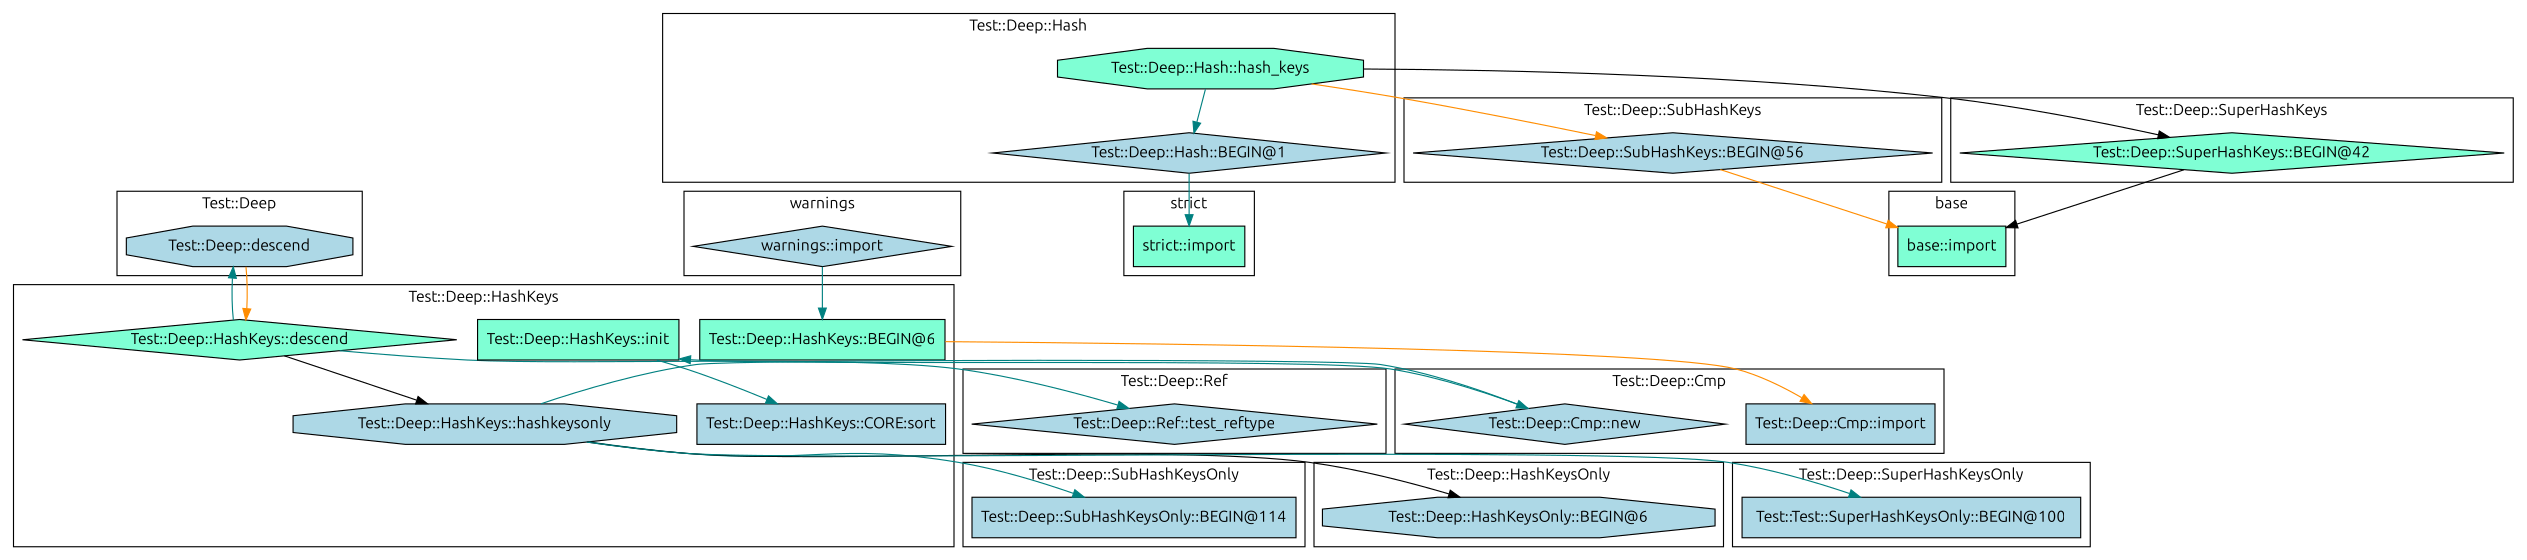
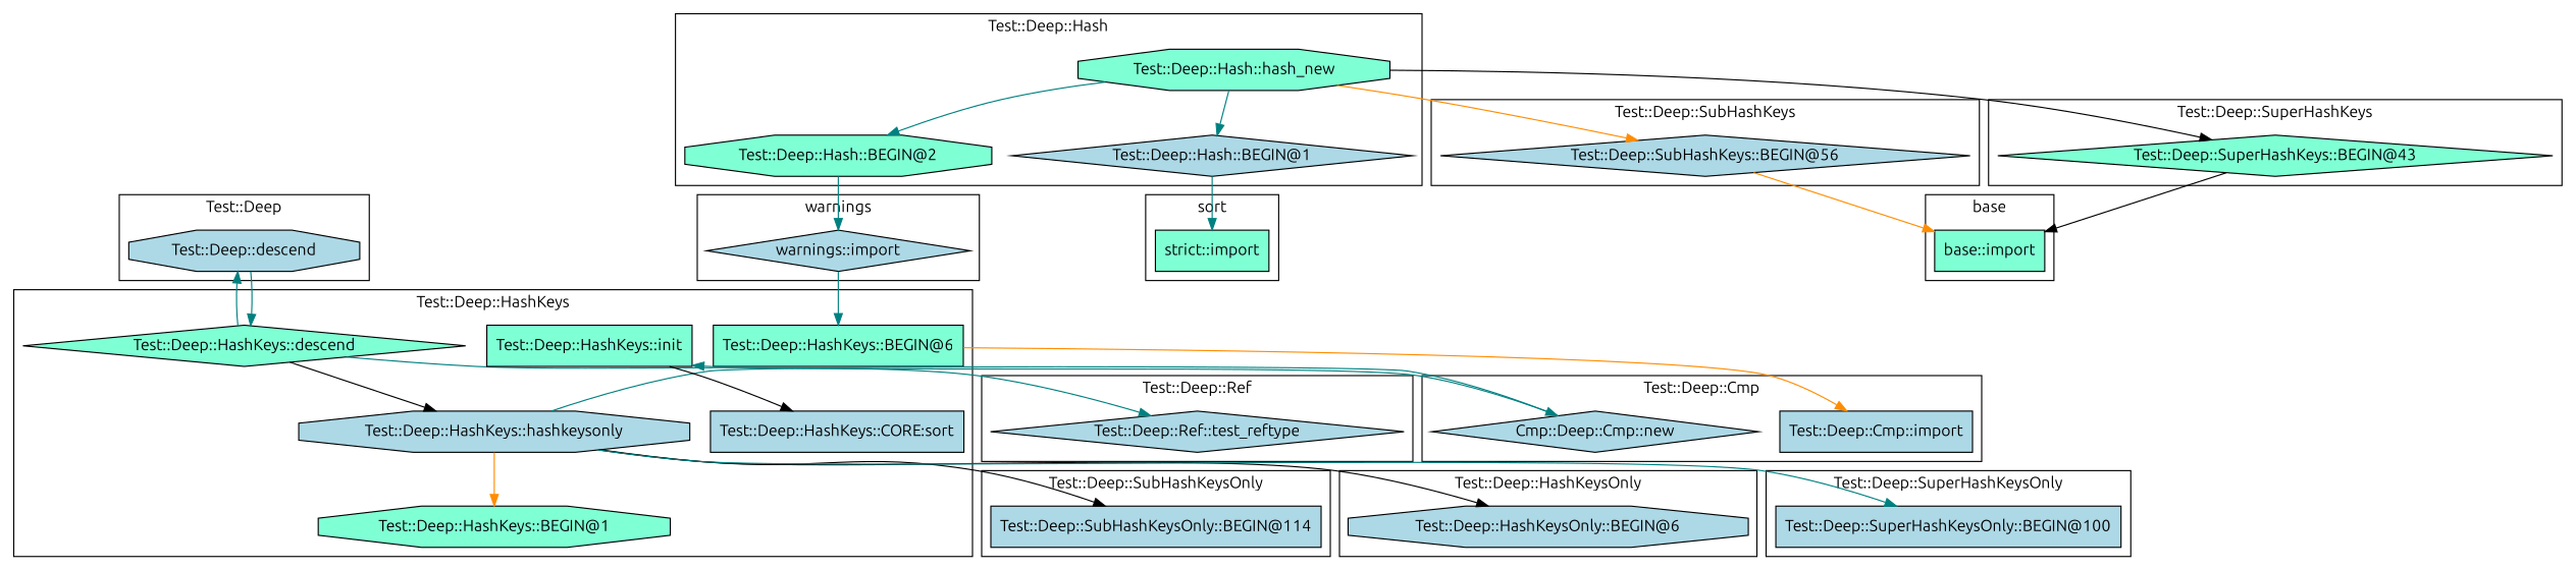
  digraph {
    fontname=Ubuntu
    node [fillcolor=lightblue fontname=Ubuntu shape=box style=filled]
    edge [color=teal fontname=Ubuntu]
    "Test::Deep::SubHashKeysOnly::BEGIN@114"
    "Test::Deep::SubHashKeys::BEGIN@56" [shape=diamond]
    "Test::Deep::descend" [shape=octagon]
    "Test::Deep::HashKeysOnly::BEGIN@6" [shape=octagon]
    "warnings::import" [shape=diamond]
    "base::import" [fillcolor=aquamarine]
-   "Test::Deep::SuperHashKeysOnly::BEGIN@100" [label="Test::Test::SuperHashKeysOnly::BEGIN@100"]
-   "Test::Deep::SuperHashKeys::BEGIN@42" [fillcolor=aquamarine shape=diamond]
+   "Test::Deep::SuperHashKeysOnly::BEGIN@100"
+   "Test::Deep::SuperHashKeys::BEGIN@42" [fillcolor=aquamarine shape=diamond label="Test::Deep::SuperHashKeys::BEGIN@43"]
    "strict::import" [fillcolor=aquamarine]
    "Test::Deep::Ref::test_reftype" [shape=diamond]
-   "Test::Deep::Hash::hash_keys" [fillcolor=aquamarine shape=octagon]
+   "Test::Deep::Hash::hash_keys" [fillcolor=aquamarine shape=octagon label="Test::Deep::Hash::hash_new"]
+   "Test::Deep::Hash::BEGIN@2" [fillcolor=aquamarine shape=octagon]
    "Test::Deep::Hash::BEGIN@1" [shape=diamond]
    "Test::Deep::HashKeys::descend" [fillcolor=aquamarine shape=diamond]
    "Test::Deep::HashKeys::CORE:sort"
+   "Test::Deep::HashKeys::BEGIN@1" [fillcolor=aquamarine shape=octagon]
    "Test::Deep::HashKeys::hashkeysonly" [shape=octagon]
    "Test::Deep::HashKeys::init" [fillcolor=aquamarine]
    "Test::Deep::HashKeys::BEGIN@6" [fillcolor=aquamarine]
    "Test::Deep::Cmp::import"
-   "Test::Deep::Cmp::new" [shape=diamond]
+   "Test::Deep::Cmp::new" [shape=diamond label="Cmp::Deep::Cmp::new"]
    subgraph cluster_1 {
      label="Test::Deep::SubHashKeysOnly"
      "Test::Deep::SubHashKeysOnly::BEGIN@114"
    }
    subgraph cluster_2 {
      label="Test::Deep::SubHashKeys"
      "Test::Deep::SubHashKeys::BEGIN@56"
    }
    subgraph cluster_3 {
      label="Test::Deep"
      "Test::Deep::descend"
    }
    subgraph cluster_4 {
      label="Test::Deep::HashKeysOnly"
      "Test::Deep::HashKeysOnly::BEGIN@6"
    }
    subgraph cluster_5 {
      label=warnings
      "warnings::import"
    }
    subgraph cluster_6 {
      label=base
      "base::import"
    }
    subgraph cluster_7 {
      label="Test::Deep::SuperHashKeysOnly"
      "Test::Deep::SuperHashKeysOnly::BEGIN@100"
    }
    subgraph cluster_8 {
      label="Test::Deep::SuperHashKeys"
      "Test::Deep::SuperHashKeys::BEGIN@42"
    }
    subgraph cluster_9 {
-     label="strict"
+     label=sort
      "strict::import"
    }
    subgraph cluster_10 {
      label="Test::Deep::Ref"
      "Test::Deep::Ref::test_reftype"
    }
    subgraph cluster_11 {
      label="Test::Deep::Hash"
      "Test::Deep::Hash::hash_keys"
+     "Test::Deep::Hash::BEGIN@2"
      "Test::Deep::Hash::BEGIN@1"
    }
    subgraph cluster_12 {
      label="Test::Deep::HashKeys"
      "Test::Deep::HashKeys::descend"
      "Test::Deep::HashKeys::CORE:sort"
+     "Test::Deep::HashKeys::BEGIN@1"
      "Test::Deep::HashKeys::hashkeysonly"
      "Test::Deep::HashKeys::init"
      "Test::Deep::HashKeys::BEGIN@6"
    }
    subgraph cluster_13 {
      label="Test::Deep::Cmp"
      "Test::Deep::Cmp::import"
      "Test::Deep::Cmp::new"
    }
    "Test::Deep::SubHashKeys::BEGIN@56" -> "base::import" [color=darkorange]
-   "Test::Deep::descend" -> "Test::Deep::HashKeys::descend" [color=darkorange]
+   "Test::Deep::descend" -> "Test::Deep::HashKeys::descend"
    "warnings::import" -> "Test::Deep::HashKeys::BEGIN@6"
    "Test::Deep::SuperHashKeys::BEGIN@42" -> "base::import" [color=black]
    "Test::Deep::Hash::hash_keys" -> "Test::Deep::SubHashKeys::BEGIN@56" [color=darkorange]
    "Test::Deep::Hash::hash_keys" -> "Test::Deep::SuperHashKeys::BEGIN@42" [color=black]
+   "Test::Deep::Hash::hash_keys" -> "Test::Deep::Hash::BEGIN@2"
    "Test::Deep::Hash::hash_keys" -> "Test::Deep::Hash::BEGIN@1"
+   "Test::Deep::Hash::BEGIN@2" -> "warnings::import"
    "Test::Deep::Hash::BEGIN@1" -> "strict::import"
    "Test::Deep::HashKeys::descend" -> "Test::Deep::descend"
    "Test::Deep::HashKeys::descend" -> "Test::Deep::Ref::test_reftype"
    "Test::Deep::HashKeys::descend" -> "Test::Deep::HashKeys::hashkeysonly" [color=black]
-   "Test::Deep::HashKeys::hashkeysonly" -> "Test::Deep::SubHashKeysOnly::BEGIN@114"
+   "Test::Deep::HashKeys::hashkeysonly" -> "Test::Deep::SubHashKeysOnly::BEGIN@114" [color=black]
    "Test::Deep::HashKeys::hashkeysonly" -> "Test::Deep::HashKeysOnly::BEGIN@6" [color=black]
    "Test::Deep::HashKeys::hashkeysonly" -> "Test::Deep::SuperHashKeysOnly::BEGIN@100"
+   "Test::Deep::HashKeys::hashkeysonly" -> "Test::Deep::HashKeys::BEGIN@1" [color=darkorange]
    "Test::Deep::HashKeys::hashkeysonly" -> "Test::Deep::Cmp::new"
-   "Test::Deep::HashKeys::init" -> "Test::Deep::HashKeys::CORE:sort"
+   "Test::Deep::HashKeys::init" -> "Test::Deep::HashKeys::CORE:sort" [color=black]
    "Test::Deep::HashKeys::BEGIN@6" -> "Test::Deep::Cmp::import" [color=darkorange]
    "Test::Deep::Cmp::new" -> "Test::Deep::HashKeys::init"
  }
